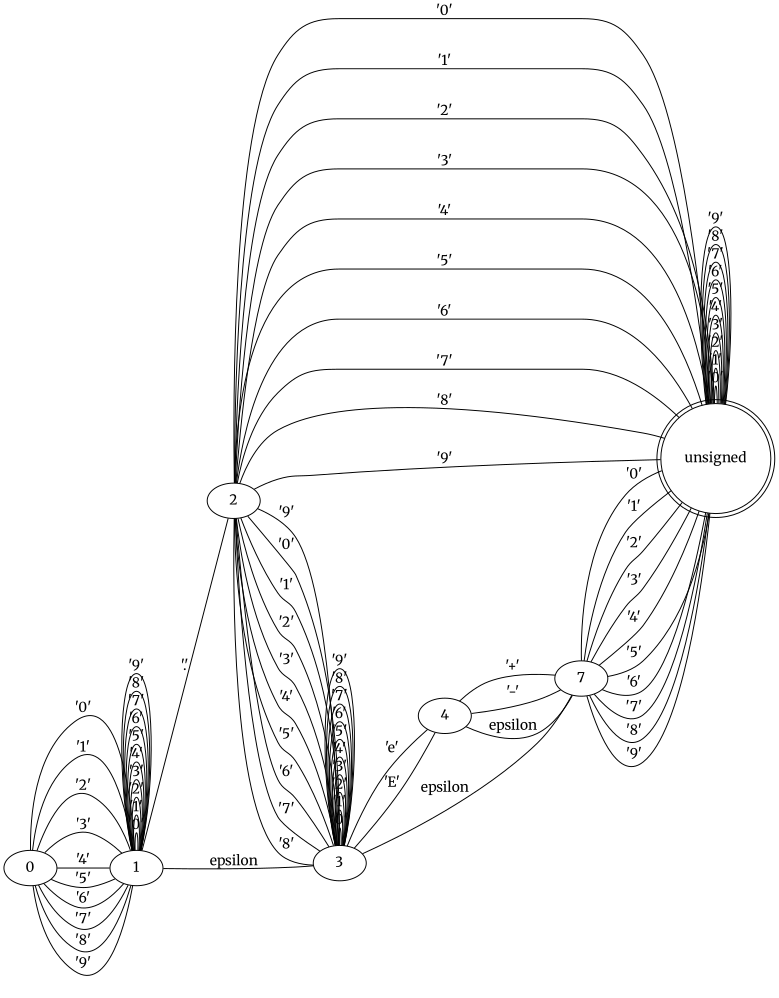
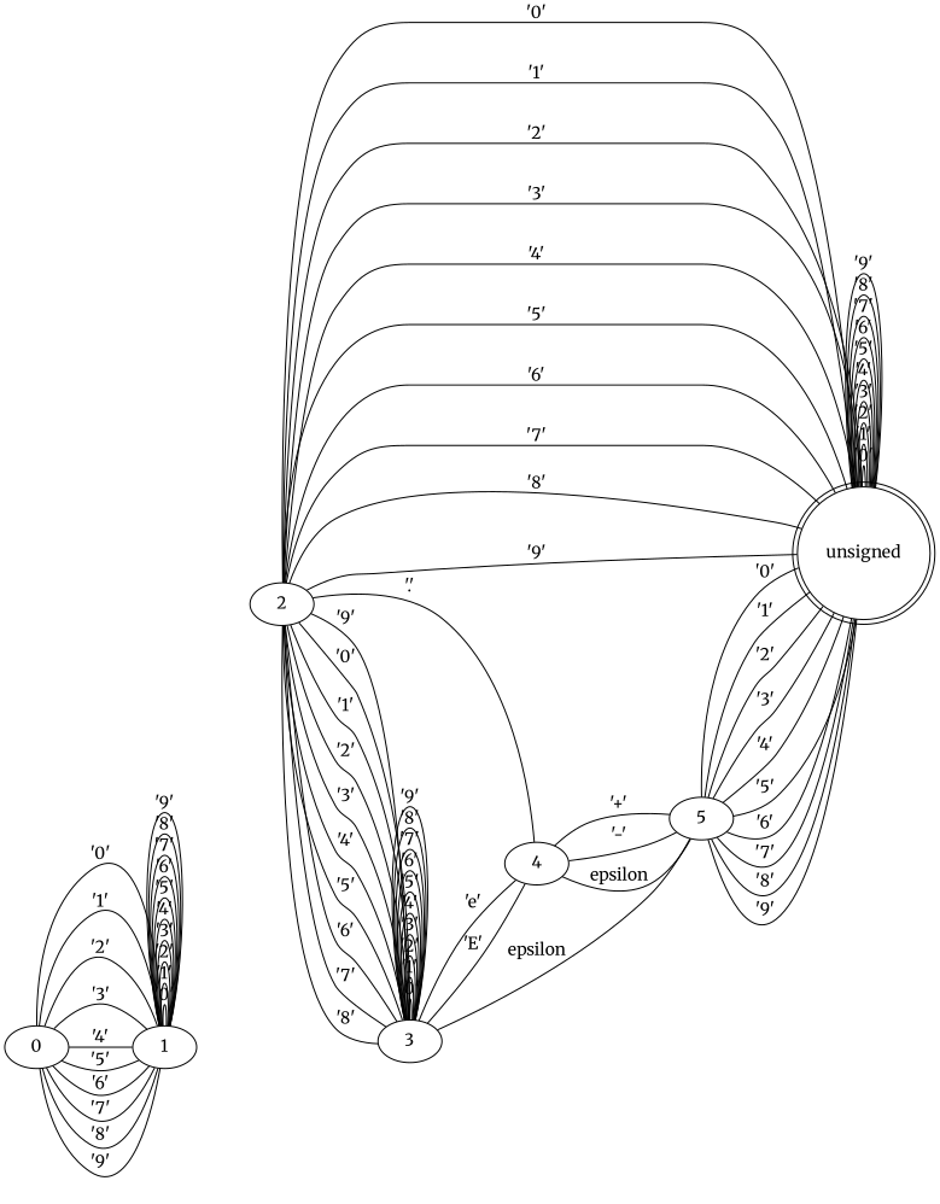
  graph {
    fontname=Merriweather
    rankdir=LR
    node [fontname=Merriweather]
    edge [fontname=Merriweather]
    n1 [label=0]
    n2 [label=1]
    n3 [label=2]
    n4 [label=3]
    n5 [label=unsigned shape=doublecircle]
    n6 [label=4]
-   n7 [label=7]
+   n7 [label=5]
    n1 -- n2 [label="'0'"]
    n1 -- n2 [label="'1'"]
    n1 -- n2 [label="'2'"]
    n1 -- n2 [label="'3'"]
    n1 -- n2 [label="'4'"]
    n1 -- n2 [label="'5'"]
    n1 -- n2 [label="'6'"]
    n1 -- n2 [label="'7'"]
    n1 -- n2 [label="'8'"]
    n1 -- n2 [label="'9'"]
    n2 -- n2 [label="'0'"]
    n2 -- n2 [label="'1'"]
    n2 -- n2 [label="'2'"]
    n2 -- n2 [label="'3'"]
    n2 -- n2 [label="'4'"]
    n2 -- n2 [label="'5'"]
    n2 -- n2 [label="'6'"]
    n2 -- n2 [label="'7'"]
    n2 -- n2 [label="'8'"]
    n2 -- n2 [label="'9'"]
-   n2 -- n3 [label="'.'"]
-   n2 -- n4 [label=epsilon]
+   n6 -- n3 [label="'.'"]
    n3 -- n4 [label="'0'"]
    n3 -- n4 [label="'1'"]
    n3 -- n4 [label="'2'"]
    n3 -- n4 [label="'3'"]
    n3 -- n4 [label="'4'"]
    n3 -- n4 [label="'5'"]
    n3 -- n4 [label="'6'"]
    n3 -- n4 [label="'7'"]
    n3 -- n4 [label="'8'"]
    n3 -- n4 [label="'9'"]
    n3 -- n5 [label="'0'"]
    n3 -- n5 [label="'1'"]
    n3 -- n5 [label="'2'"]
    n3 -- n5 [label="'3'"]
    n3 -- n5 [label="'4'"]
    n3 -- n5 [label="'5'"]
    n3 -- n5 [label="'6'"]
    n3 -- n5 [label="'7'"]
    n3 -- n5 [label="'8'"]
    n3 -- n5 [label="'9'"]
    n4 -- n4 [label="'0'"]
    n4 -- n4 [label="'1'"]
    n4 -- n4 [label="'2'"]
    n4 -- n4 [label="'3'"]
    n4 -- n4 [label="'4'"]
    n4 -- n4 [label="'5'"]
    n4 -- n4 [label="'6'"]
    n4 -- n4 [label="'7'"]
    n4 -- n4 [label="'8'"]
    n4 -- n4 [label="'9'"]
    n4 -- n6 [label="'E'"]
    n4 -- n6 [label="'e'"]
    n4 -- n7 [label=epsilon]
    n5 -- n5 [label="'0'"]
    n5 -- n5 [label="'1'"]
    n5 -- n5 [label="'2'"]
    n5 -- n5 [label="'3'"]
    n5 -- n5 [label="'4'"]
    n5 -- n5 [label="'5'"]
    n5 -- n5 [label="'6'"]
    n5 -- n5 [label="'7'"]
    n5 -- n5 [label="'8'"]
    n5 -- n5 [label="'9'"]
    n6 -- n7 [label=epsilon]
    n6 -- n7 [label="'+'"]
    n6 -- n7 [label="'-'"]
    n7 -- n5 [label="'0'"]
    n7 -- n5 [label="'1'"]
    n7 -- n5 [label="'2'"]
    n7 -- n5 [label="'3'"]
    n7 -- n5 [label="'4'"]
    n7 -- n5 [label="'5'"]
    n7 -- n5 [label="'6'"]
    n7 -- n5 [label="'7'"]
    n7 -- n5 [label="'8'"]
    n7 -- n5 [label="'9'"]
  }
